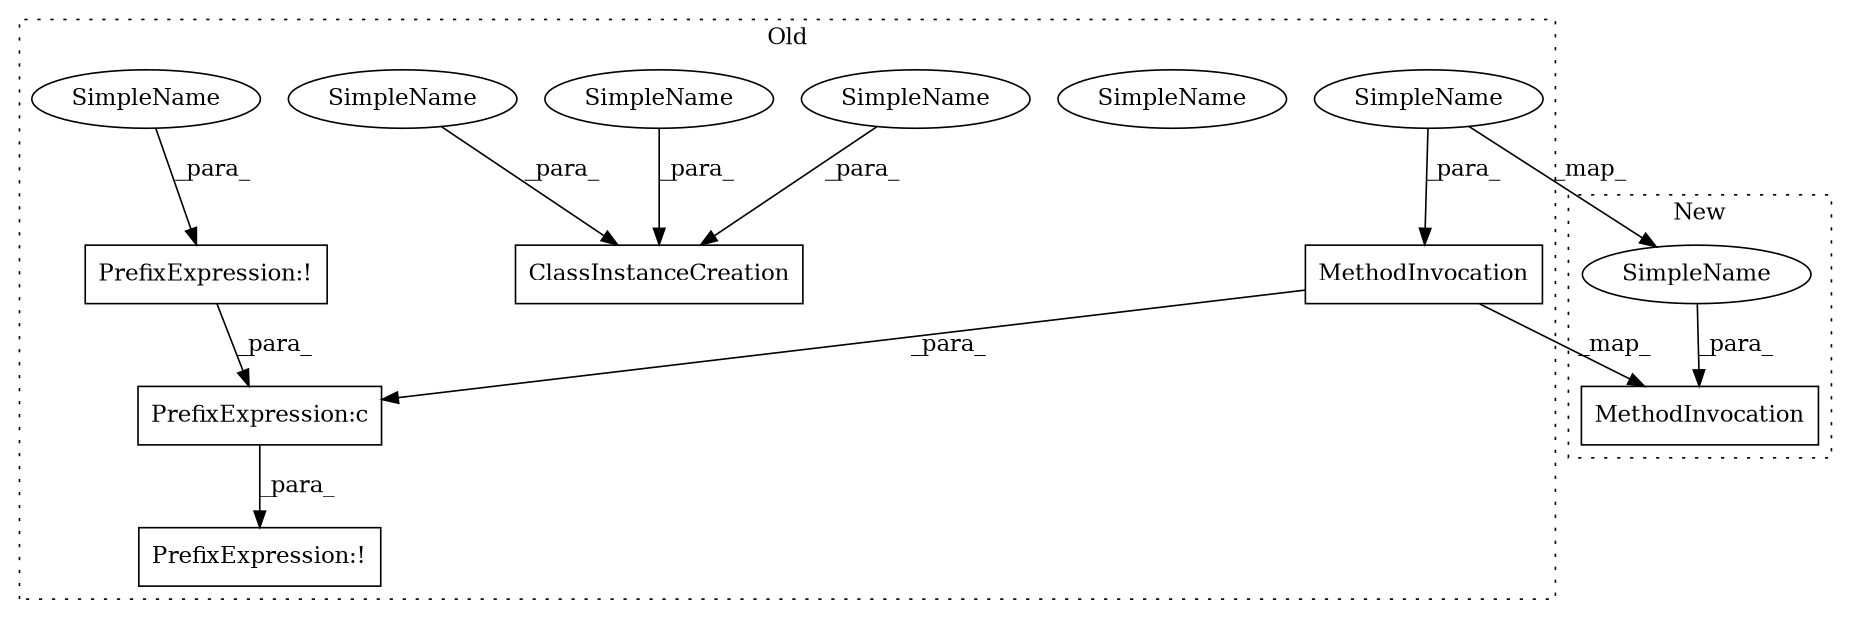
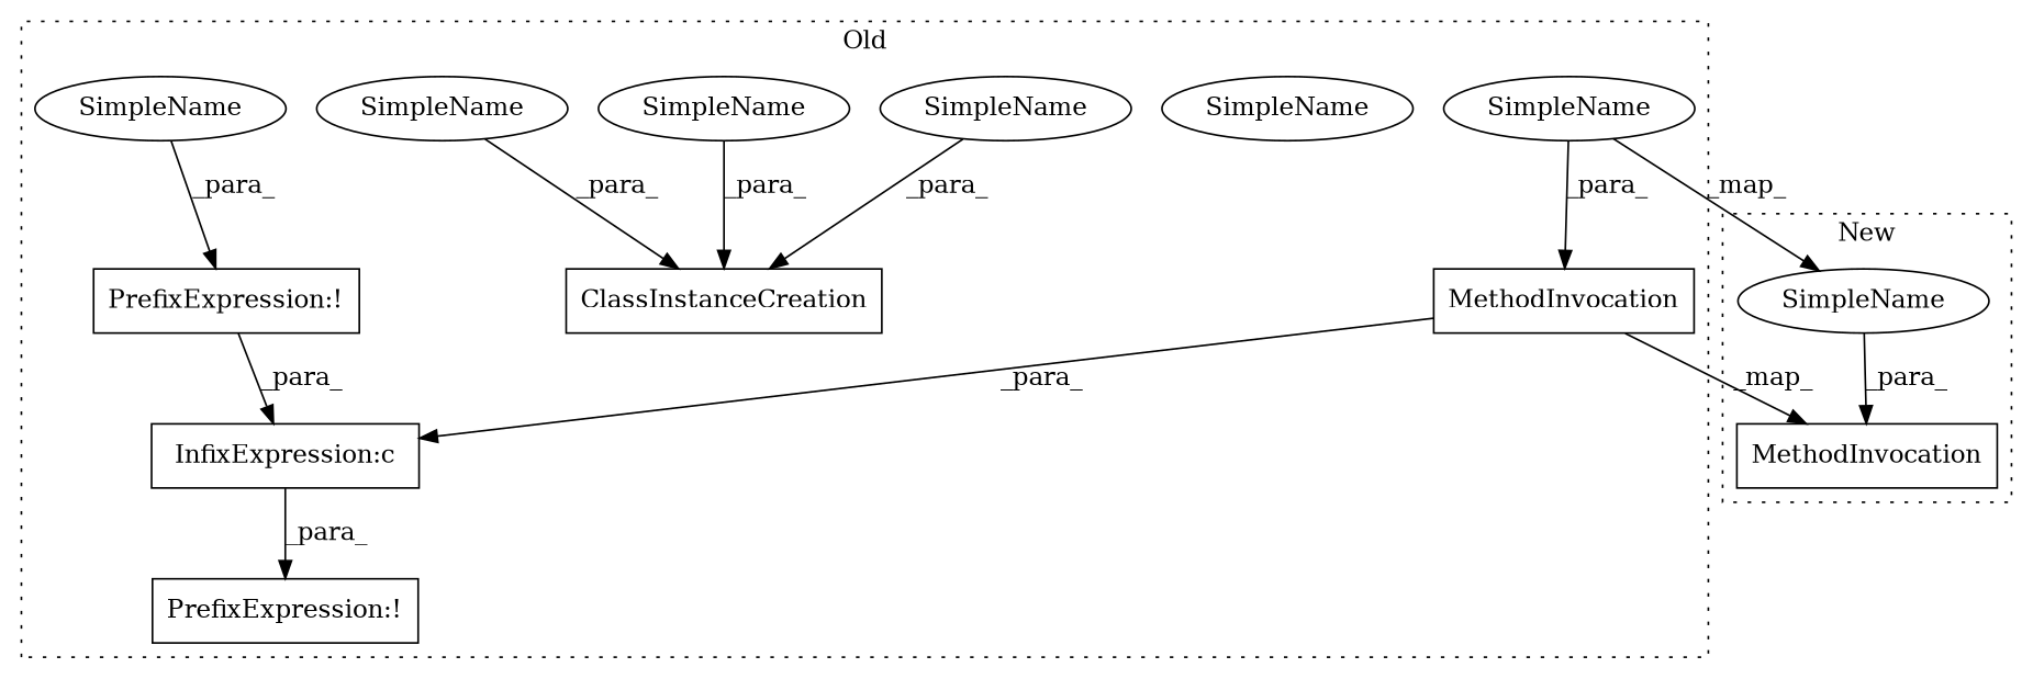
  digraph {
    node [a=42 l=9 s=-1 shape=ellipse]
    n1 [a=14 l="30,1" label=ClassInstanceCreation s="3011,3074" shape=box]
    n2 [a=32 l="14,1" label=MethodInvocation s="2858,2881" shape=box]
    n3 [label=SimpleName s=3041]
    n4 [l=0 label=SimpleName]
    n5 [label=SimpleName s=2872]
    n6 [label=SimpleName s=3052]
    n7 [l=11 label=SimpleName s=3063]
    n8 [l=0 label=SimpleName]
    n9 [a=38 l=0 label="PrefixExpression:!" s=2850 shape=box]
    n10 [a=38 l=-2851 label="PrefixExpression:!" s=2850 shape=box]
-   n11 [a=27 l=-32 label="PrefixExpression:c" s=2882 shape=box]
+   n11 [a=27 l=-32 label="InfixExpression:c" s=2882 shape=box]
    n12 [a=32 l="14,1" label=MethodInvocation s="2304,2328" shape=box]
    n13 [l=10 label=SimpleName s=2318]
    subgraph cluster_1 {
      label=Old
      style=dotted
      n1
      n2
      n3
      n4
      n5
      n6
      n7
      n8
      n9
      n10
      n11
    }
    subgraph cluster_2 {
      label=New
      style=dotted
      n12
      n13
    }
    n2 -> n11 [label=_para_]
    n2 -> n12 [label=_map_]
    n3 -> n1 [label=_para_]
    n5 -> n2 [label=_para_]
    n5 -> n13 [label=_map_]
    n6 -> n1 [label=_para_]
    n7 -> n1 [label=_para_]
    n8 -> n10 [label=_para_]
    n10 -> n11 [label=_para_]
    n11 -> n9 [label=_para_]
    n13 -> n12 [label=_para_]
  }
